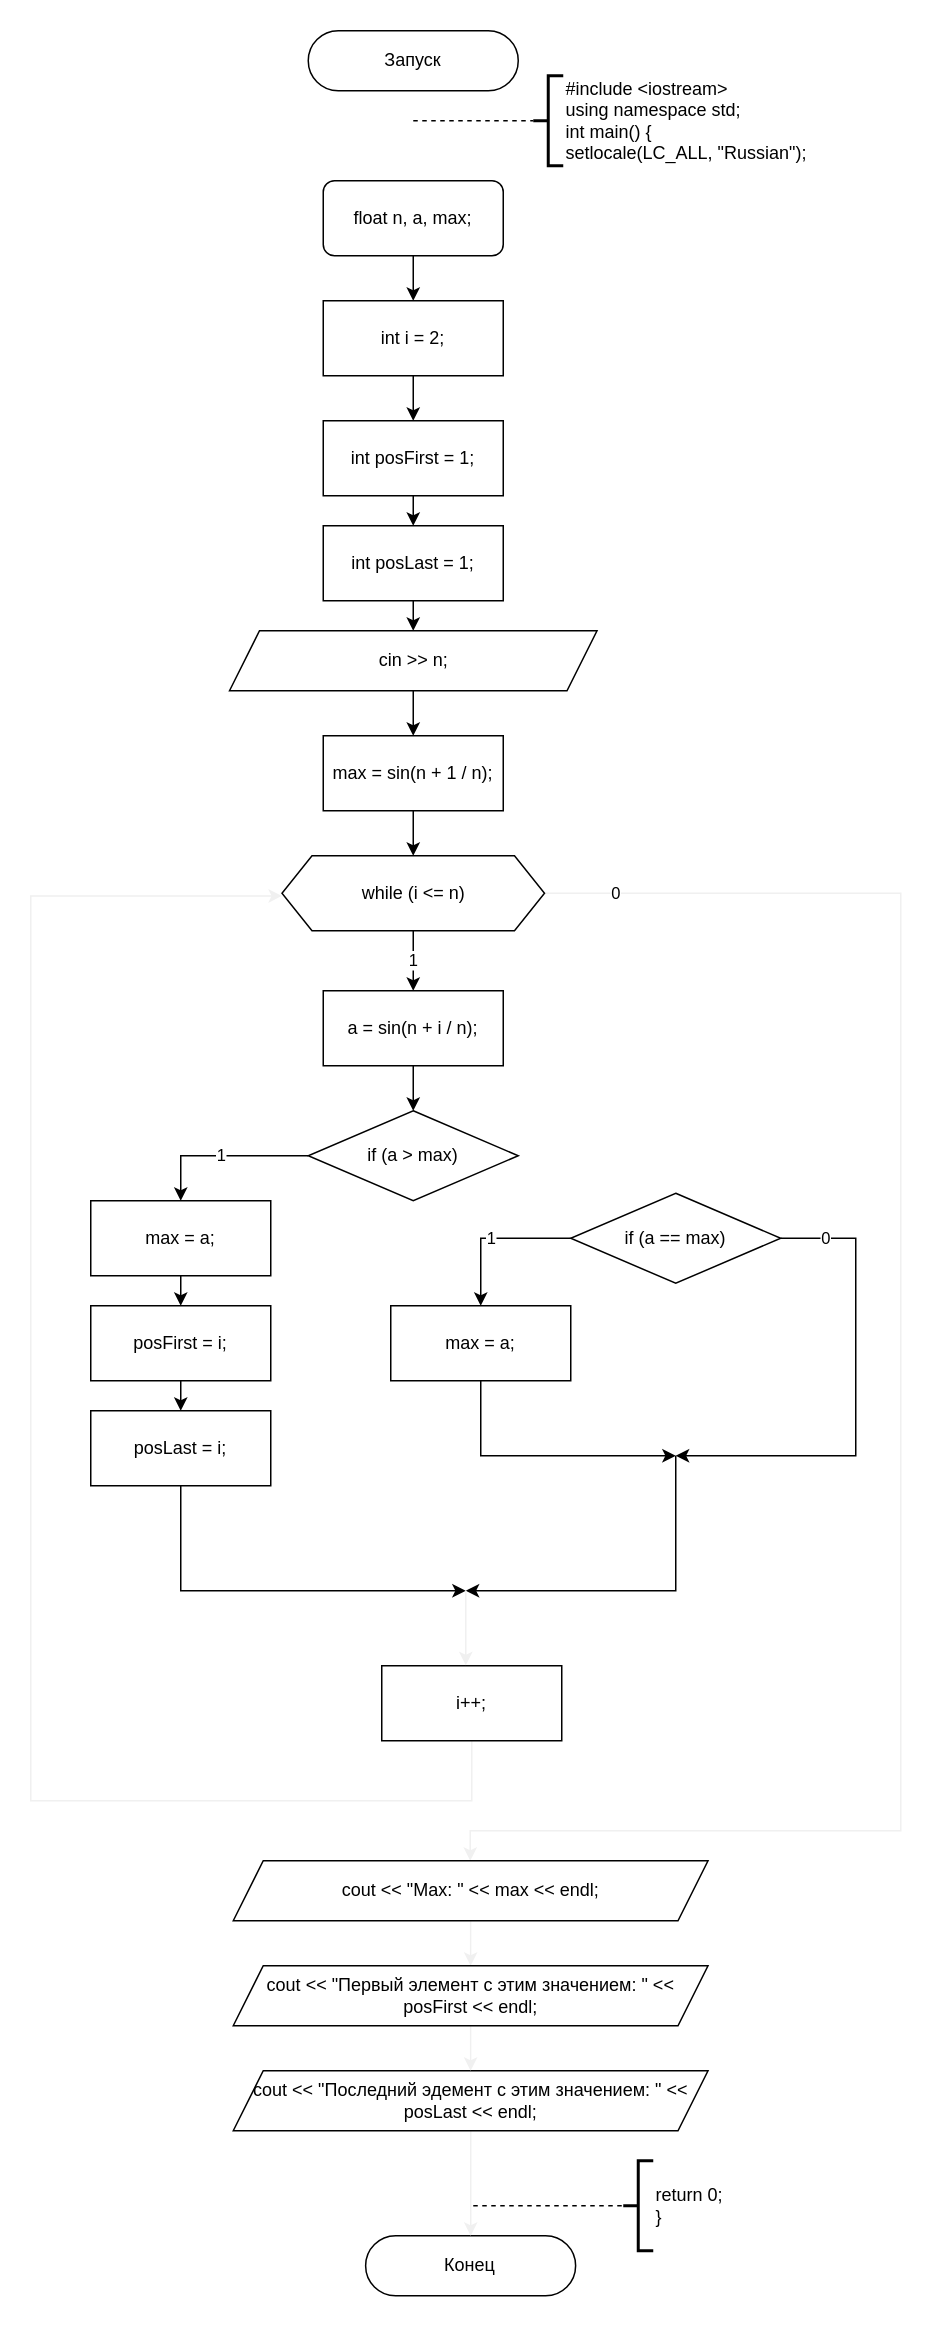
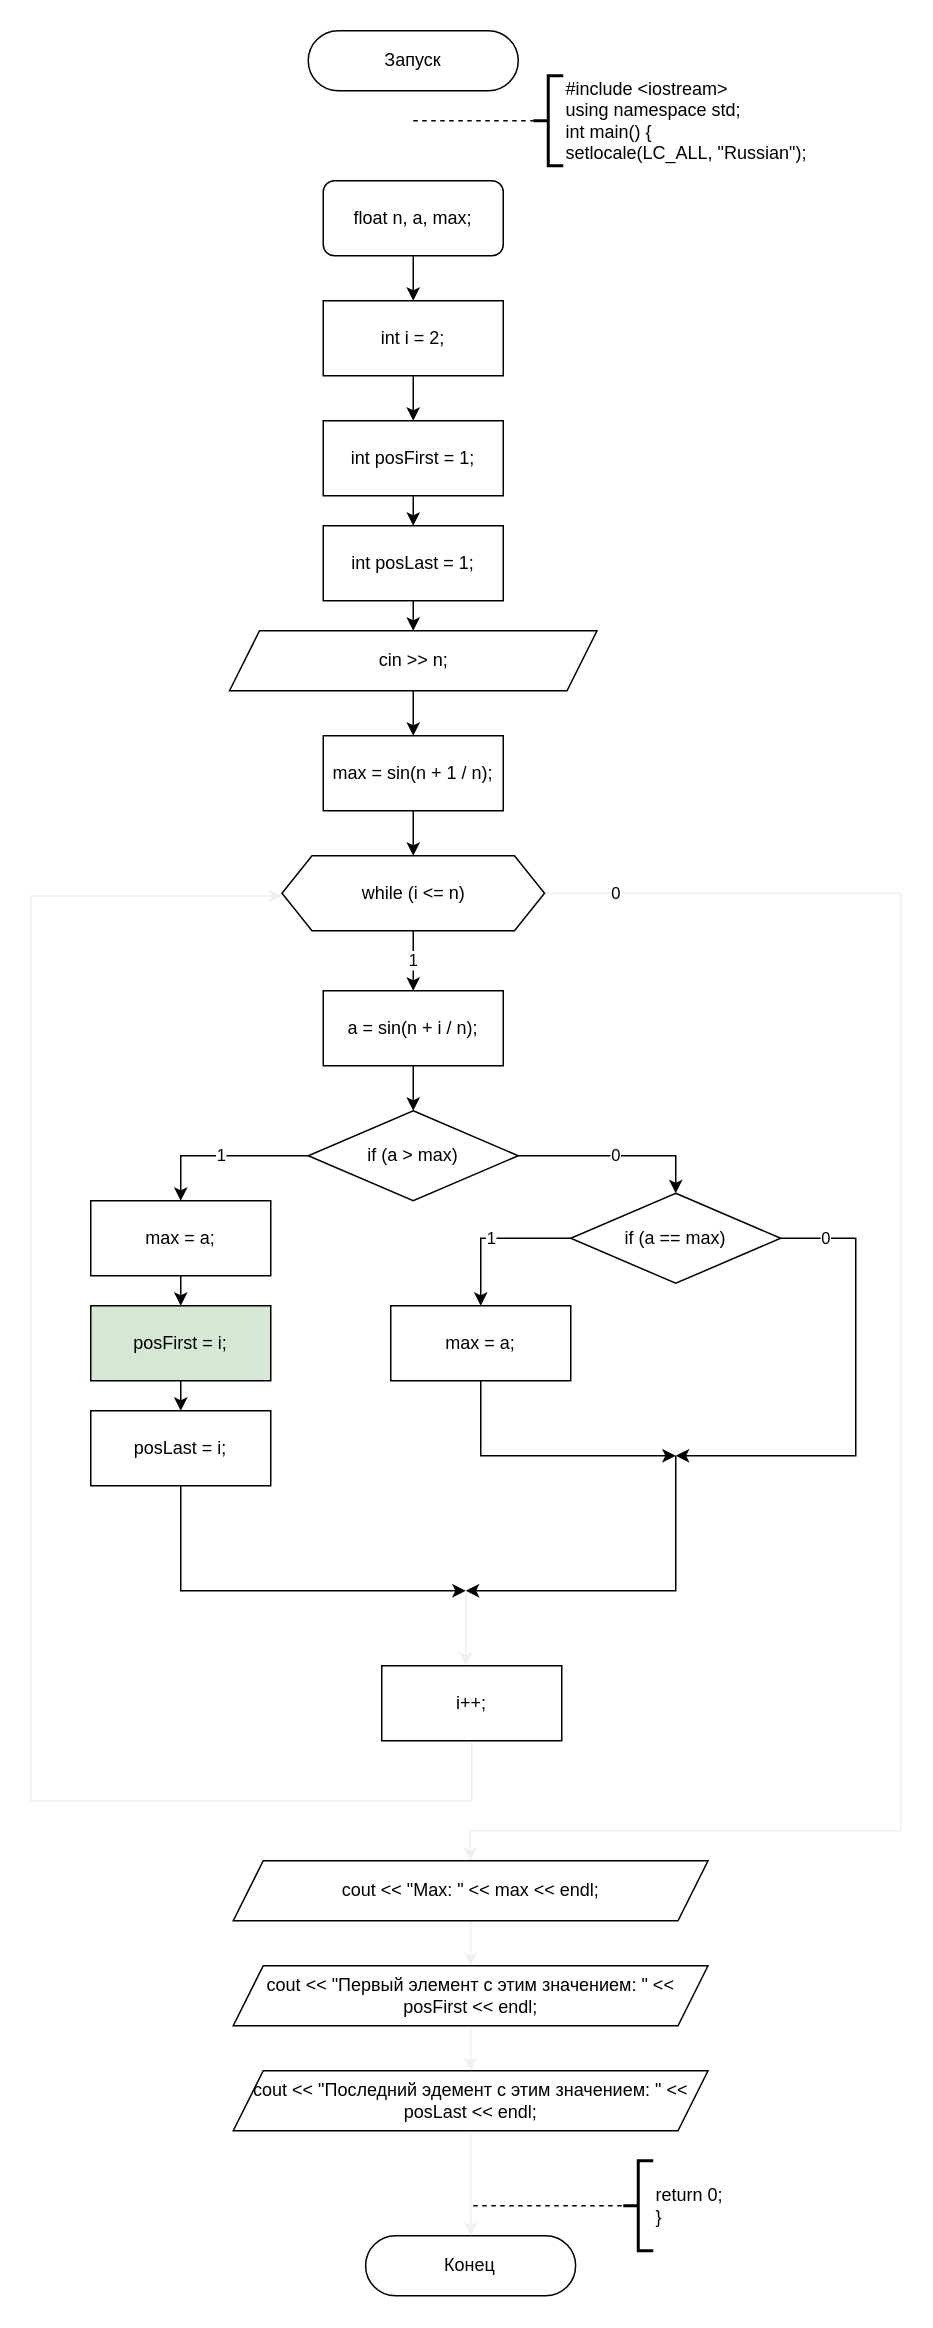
  <mxCell id="0" />
  <mxCell id="1" parent="0" />
  <mxCell id="2" value="Запуск" style="rounded=1;whiteSpace=wrap;html=1;arcSize=50;" parent="1" vertex="1"><mxGeometry x="205" y="20" width="140" height="40" as="geometry" /></mxCell>
  <mxCell id="3" style="edgeStyle=none;html=1;" parent="1" source="4" edge="1"><mxGeometry relative="1" as="geometry"><mxPoint x="275" y="200" as="targetPoint" /></mxGeometry></mxCell>
  <mxCell id="4" value="float n, a, max;" style="whiteSpace=wrap;html=1;rounded=1;" parent="1" vertex="1"><mxGeometry x="215" y="120" width="120" height="50" as="geometry" /></mxCell>
  <mxCell id="5" value="#include &amp;lt;iostream&amp;gt;&lt;br&gt;using namespace std;&lt;br&gt;int main() {&lt;br&gt;setlocale(LC_ALL, &quot;Russian&quot;);" style="strokeWidth=2;html=1;shape=mxgraph.flowchart.annotation_2;align=left;labelPosition=right;pointerEvents=1;" parent="1" vertex="1"><mxGeometry x="355" y="50" width="20" height="60" as="geometry" /></mxCell>
  <mxCell id="6" value="" style="endArrow=none;dashed=1;html=1;entryX=0;entryY=0.5;entryDx=0;entryDy=0;entryPerimeter=0;" parent="1" target="5" edge="1"><mxGeometry width="50" height="50" relative="1" as="geometry"><mxPoint x="275" y="80" as="sourcePoint" /><mxPoint x="365" y="70" as="targetPoint" /></mxGeometry></mxCell>
  <mxCell id="7" value="Конец" style="rounded=1;whiteSpace=wrap;html=1;arcSize=50;" parent="1" vertex="1"><mxGeometry x="243.25" y="1490" width="140" height="40" as="geometry" /></mxCell>
  <mxCell id="8" value="return 0;&lt;br&gt;}" style="strokeWidth=2;html=1;shape=mxgraph.flowchart.annotation_2;align=left;labelPosition=right;pointerEvents=1;" parent="1" vertex="1"><mxGeometry x="415" y="1440" width="20" height="60" as="geometry" /></mxCell>
  <mxCell id="9" value="" style="endArrow=none;dashed=1;html=1;entryX=0;entryY=0.5;entryDx=0;entryDy=0;entryPerimeter=0;" parent="1" edge="1"><mxGeometry width="50" height="50" relative="1" as="geometry"><mxPoint x="315" y="1470" as="sourcePoint" /><mxPoint x="415" y="1470" as="targetPoint" /></mxGeometry></mxCell>
  <mxCell id="10" style="edgeStyle=none;html=1;" parent="1" source="11" edge="1"><mxGeometry relative="1" as="geometry"><mxPoint x="275" y="280" as="targetPoint" /></mxGeometry></mxCell>
  <mxCell id="11" value="int i = 2;" style="rounded=0;whiteSpace=wrap;html=1;" parent="1" vertex="1"><mxGeometry x="215" y="200" width="120" height="50" as="geometry" /></mxCell>
  <mxCell id="12" value="" style="edgeStyle=orthogonalEdgeStyle;rounded=0;html=1;" parent="1" source="13" target="22" edge="1"><mxGeometry relative="1" as="geometry" /></mxCell>
  <mxCell id="13" value="cin &amp;gt;&amp;gt; n;" style="shape=parallelogram;perimeter=parallelogramPerimeter;whiteSpace=wrap;html=1;fixedSize=1;" parent="1" vertex="1"><mxGeometry x="152.5" y="420" width="245" height="40" as="geometry" /></mxCell>
  <mxCell id="14" value="" style="edgeStyle=none;html=1;" parent="1" source="15" target="20" edge="1"><mxGeometry relative="1" as="geometry" /></mxCell>
  <mxCell id="15" value="int posFirst = 1;" style="rounded=0;whiteSpace=wrap;html=1;" parent="1" vertex="1"><mxGeometry x="215" y="280" width="120" height="50" as="geometry" /></mxCell>
  <mxCell id="16" value="1" style="edgeStyle=orthogonalEdgeStyle;rounded=0;html=1;" parent="1" source="18" target="27" edge="1"><mxGeometry relative="1" as="geometry" /></mxCell>
  <mxCell id="17" value="0" style="edgeStyle=orthogonalEdgeStyle;rounded=0;html=1;strokeColor=#f0f0f0;" parent="1" source="18" target="44" edge="1"><mxGeometry x="-0.919" relative="1" as="geometry"><Array as="points"><mxPoint x="600" y="595" /><mxPoint x="600" y="1220" /><mxPoint x="313" y="1220" /></Array><mxPoint as="offset" /></mxGeometry></mxCell>
  <mxCell id="18" value="while (i &amp;lt;= n)" style="shape=hexagon;perimeter=hexagonPerimeter2;whiteSpace=wrap;html=1;fixedSize=1;" parent="1" vertex="1"><mxGeometry x="187.5" y="570" width="175" height="50" as="geometry" /></mxCell>
  <mxCell id="19" value="" style="edgeStyle=none;html=1;rounded=0;" parent="1" source="20" target="13" edge="1"><mxGeometry relative="1" as="geometry" /></mxCell>
  <mxCell id="20" value="int posLast = 1;" style="rounded=0;whiteSpace=wrap;html=1;" parent="1" vertex="1"><mxGeometry x="215" y="350" width="120" height="50" as="geometry" /></mxCell>
  <mxCell id="21" value="" style="edgeStyle=orthogonalEdgeStyle;rounded=0;html=1;" parent="1" source="22" target="18" edge="1"><mxGeometry relative="1" as="geometry" /></mxCell>
  <mxCell id="22" value="max = sin(n + 1 / n);" style="rounded=0;whiteSpace=wrap;html=1;" parent="1" vertex="1"><mxGeometry x="215" y="490" width="120" height="50" as="geometry" /></mxCell>
  <mxCell id="23" value="1" style="edgeStyle=orthogonalEdgeStyle;rounded=0;html=1;" parent="1" source="25" target="29" edge="1"><mxGeometry relative="1" as="geometry"><Array as="points"><mxPoint x="120" y="770" /></Array></mxGeometry></mxCell>
+ <mxCell id="24" value="0" style="edgeStyle=orthogonalEdgeStyle;html=1;rounded=0;" parent="1" source="25" target="36" edge="1"><mxGeometry relative="1" as="geometry"><Array as="points"><mxPoint x="450" y="770" /></Array></mxGeometry></mxCell>
  <mxCell id="25" value="if (a &amp;gt; max)" style="rhombus;whiteSpace=wrap;html=1;" parent="1" vertex="1"><mxGeometry x="205" y="740" width="140" height="60" as="geometry" /></mxCell>
  <mxCell id="26" value="" style="edgeStyle=orthogonalEdgeStyle;rounded=0;html=1;" parent="1" source="27" target="25" edge="1"><mxGeometry relative="1" as="geometry" /></mxCell>
  <mxCell id="27" value="a = sin(n + i / n);" style="rounded=0;whiteSpace=wrap;html=1;" parent="1" vertex="1"><mxGeometry x="215" y="660" width="120" height="50" as="geometry" /></mxCell>
  <mxCell id="28" style="edgeStyle=orthogonalEdgeStyle;rounded=0;html=1;" parent="1" source="29" target="31" edge="1"><mxGeometry relative="1" as="geometry" /></mxCell>
  <mxCell id="29" value="max = a;" style="rounded=0;whiteSpace=wrap;html=1;" parent="1" vertex="1"><mxGeometry x="60" y="800" width="120" height="50" as="geometry" /></mxCell>
  <mxCell id="30" style="edgeStyle=orthogonalEdgeStyle;rounded=0;html=1;" parent="1" source="31" target="33" edge="1"><mxGeometry relative="1" as="geometry" /></mxCell>
- <mxCell id="31" value="posFirst = i;" style="rounded=0;whiteSpace=wrap;html=1;" parent="1" vertex="1"><mxGeometry x="60" y="870" width="120" height="50" as="geometry" /></mxCell>
+ <mxCell id="31" value="posFirst = i;" style="rounded=0;whiteSpace=wrap;html=1;fillColor=#d5e8d4;" parent="1" vertex="1"><mxGeometry x="60" y="870" width="120" height="50" as="geometry" /></mxCell>
  <mxCell id="32" style="edgeStyle=orthogonalEdgeStyle;rounded=0;html=1;" parent="1" source="33" edge="1"><mxGeometry relative="1" as="geometry"><mxPoint x="310" y="1060" as="targetPoint" /><Array as="points"><mxPoint x="120" y="1060" /></Array></mxGeometry></mxCell>
  <mxCell id="33" value="posLast = i;" style="rounded=0;whiteSpace=wrap;html=1;" parent="1" vertex="1"><mxGeometry x="60" y="940" width="120" height="50" as="geometry" /></mxCell>
  <mxCell id="34" value="1" style="edgeStyle=orthogonalEdgeStyle;rounded=0;html=1;" parent="1" source="36" target="38" edge="1"><mxGeometry relative="1" as="geometry"><Array as="points"><mxPoint x="320" y="825" /></Array></mxGeometry></mxCell>
  <mxCell id="35" value="0" style="edgeStyle=orthogonalEdgeStyle;rounded=0;html=1;" parent="1" source="36" edge="1"><mxGeometry x="-0.809" relative="1" as="geometry"><mxPoint x="450" y="970" as="targetPoint" /><Array as="points"><mxPoint x="570" y="825" /><mxPoint x="570" y="970" /></Array><mxPoint as="offset" /></mxGeometry></mxCell>
  <mxCell id="36" value="if (a == max)" style="rhombus;whiteSpace=wrap;html=1;" parent="1" vertex="1"><mxGeometry x="380" y="795" width="140" height="60" as="geometry" /></mxCell>
  <mxCell id="37" style="edgeStyle=orthogonalEdgeStyle;rounded=0;html=1;" parent="1" source="38" edge="1"><mxGeometry relative="1" as="geometry"><mxPoint x="450" y="970" as="targetPoint" /><Array as="points"><mxPoint x="320" y="970" /></Array></mxGeometry></mxCell>
  <mxCell id="38" value="max = a;" style="rounded=0;whiteSpace=wrap;html=1;" parent="1" vertex="1"><mxGeometry x="260" y="870" width="120" height="50" as="geometry" /></mxCell>
  <mxCell id="39" value="" style="endArrow=classic;html=1;rounded=0;" parent="1" edge="1"><mxGeometry width="50" height="50" relative="1" as="geometry"><mxPoint x="450" y="970" as="sourcePoint" /><mxPoint x="310" y="1060" as="targetPoint" /><Array as="points"><mxPoint x="450" y="1060" /></Array></mxGeometry></mxCell>
  <mxCell id="40" style="edgeStyle=orthogonalEdgeStyle;rounded=0;html=1;entryX=0;entryY=0.536;entryDx=0;entryDy=0;entryPerimeter=0;strokeColor=#f0f0f0;" parent="1" source="41" target="18" edge="1"><mxGeometry relative="1" as="geometry"><Array as="points"><mxPoint x="314" y="1200" /><mxPoint x="20" y="1200" /><mxPoint x="20" y="597" /></Array></mxGeometry></mxCell>
  <mxCell id="41" value="i++;" style="rounded=0;whiteSpace=wrap;html=1;" parent="1" vertex="1"><mxGeometry x="254" y="1110" width="120" height="50" as="geometry" /></mxCell>
  <mxCell id="42" value="" style="endArrow=classic;html=1;strokeColor=#f0f0f0;entryX=0.467;entryY=-0.006;entryDx=0;entryDy=0;entryPerimeter=0;" parent="1" target="41" edge="1"><mxGeometry width="50" height="50" relative="1" as="geometry"><mxPoint x="310" y="1060" as="sourcePoint" /><mxPoint x="320" y="1030" as="targetPoint" /></mxGeometry></mxCell>
  <mxCell id="43" style="edgeStyle=orthogonalEdgeStyle;rounded=0;html=1;strokeColor=#f0f0f0;" parent="1" source="44" target="48" edge="1"><mxGeometry relative="1" as="geometry" /></mxCell>
  <mxCell id="44" value="cout &amp;lt;&amp;lt; &quot;Max: &quot; &amp;lt;&amp;lt; max &amp;lt;&amp;lt; endl;" style="shape=parallelogram;perimeter=parallelogramPerimeter;whiteSpace=wrap;html=1;fixedSize=1;" parent="1" vertex="1"><mxGeometry x="155" y="1240" width="316.5" height="40" as="geometry" /></mxCell>
  <mxCell id="45" style="edgeStyle=orthogonalEdgeStyle;rounded=0;html=1;strokeColor=#f0f0f0;" parent="1" source="46" target="7" edge="1"><mxGeometry relative="1" as="geometry" /></mxCell>
  <mxCell id="46" value="cout &amp;lt;&amp;lt; &quot;Последний эдемент с этим значением: &quot; &amp;lt;&amp;lt; posLast &amp;lt;&amp;lt; endl;" style="shape=parallelogram;perimeter=parallelogramPerimeter;whiteSpace=wrap;html=1;fixedSize=1;" parent="1" vertex="1"><mxGeometry x="155" y="1380" width="316.5" height="40" as="geometry" /></mxCell>
  <mxCell id="47" style="edgeStyle=orthogonalEdgeStyle;rounded=0;html=1;strokeColor=#f0f0f0;" parent="1" source="48" target="46" edge="1"><mxGeometry relative="1" as="geometry" /></mxCell>
  <mxCell id="48" value="cout &amp;lt;&amp;lt; &quot;Первый элемент с этим значением: &quot; &amp;lt;&amp;lt; posFirst &amp;lt;&amp;lt; endl;" style="shape=parallelogram;perimeter=parallelogramPerimeter;whiteSpace=wrap;html=1;fixedSize=1;" parent="1" vertex="1"><mxGeometry x="155" y="1310" width="316.5" height="40" as="geometry" /></mxCell>
